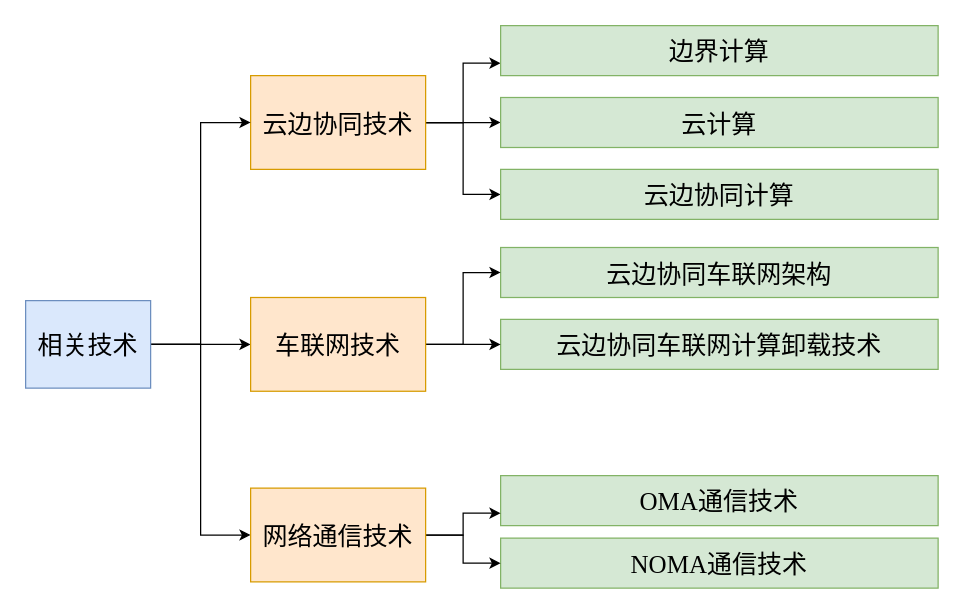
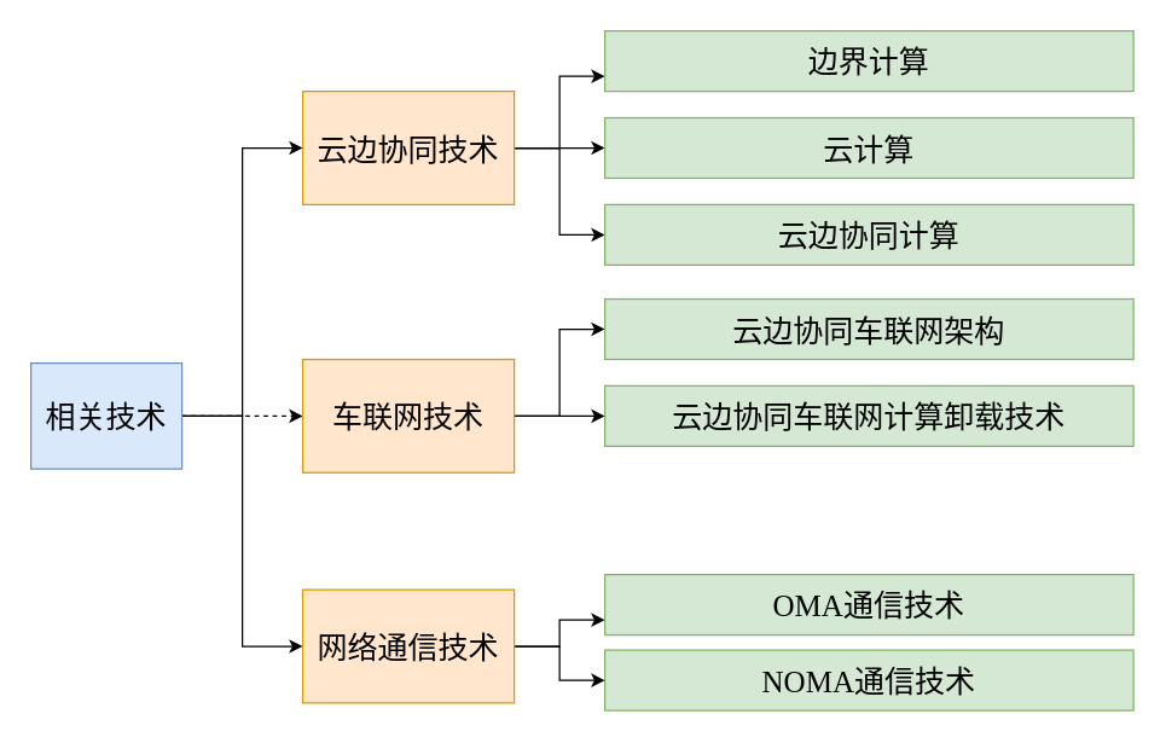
  <mxCell id="0" />
  <mxCell id="1" parent="0" />
  <mxCell id="2" style="edgeStyle=orthogonalEdgeStyle;rounded=0;orthogonalLoop=1;jettySize=auto;html=1;exitX=1;exitY=0.5;exitDx=0;exitDy=0;entryX=0;entryY=0.5;entryDx=0;entryDy=0;" parent="1" source="5" target="10" edge="1"><mxGeometry relative="1" as="geometry" /></mxCell>
  <mxCell id="3" style="edgeStyle=orthogonalEdgeStyle;rounded=0;orthogonalLoop=1;jettySize=auto;html=1;exitX=1;exitY=0.5;exitDx=0;exitDy=0;entryX=0;entryY=0.5;entryDx=0;entryDy=0;" parent="1" source="5" target="12" edge="1"><mxGeometry relative="1" as="geometry" /></mxCell>
  <mxCell id="4" style="edgeStyle=orthogonalEdgeStyle;rounded=0;orthogonalLoop=1;jettySize=auto;html=1;exitX=1;exitY=0.5;exitDx=0;exitDy=0;entryX=0;entryY=0.75;entryDx=0;entryDy=0;" parent="1" source="5" target="11" edge="1"><mxGeometry relative="1" as="geometry" /></mxCell>
  <mxCell id="5" value="&lt;p class=&quot;MsoNormal&quot;&gt;&lt;span style=&quot;font-family: 宋体; font-size: 20px;&quot;&gt;云边协同技术&lt;/span&gt;&lt;/p&gt;" style="rounded=0;whiteSpace=wrap;html=1;fillColor=#ffe6cc;strokeColor=#d79b00;" parent="1" vertex="1"><mxGeometry x="200" y="60" width="140" height="75" as="geometry" /></mxCell>
- <mxCell id="6" style="edgeStyle=orthogonalEdgeStyle;rounded=0;orthogonalLoop=1;jettySize=auto;html=1;entryX=0;entryY=0.5;entryDx=0;entryDy=0;" parent="1" source="9" target="22" edge="1"><mxGeometry relative="1" as="geometry" /></mxCell>
+ <mxCell id="6" style="edgeStyle=orthogonalEdgeStyle;rounded=0;orthogonalLoop=1;jettySize=auto;html=1;entryX=0;entryY=0.5;entryDx=0;entryDy=0;dashed=1;" parent="1" source="9" target="22" edge="1"><mxGeometry relative="1" as="geometry" /></mxCell>
  <mxCell id="7" style="edgeStyle=orthogonalEdgeStyle;rounded=0;orthogonalLoop=1;jettySize=auto;html=1;entryX=0;entryY=0.5;entryDx=0;entryDy=0;" parent="1" source="9" target="5" edge="1"><mxGeometry relative="1" as="geometry" /></mxCell>
  <mxCell id="8" style="edgeStyle=orthogonalEdgeStyle;rounded=0;orthogonalLoop=1;jettySize=auto;html=1;entryX=0;entryY=0.5;entryDx=0;entryDy=0;" parent="1" source="9" target="19" edge="1"><mxGeometry relative="1" as="geometry" /></mxCell>
  <mxCell id="9" value="&lt;span style=&quot;font-family: 宋体; font-size: 20px;&quot;&gt;相关技术&lt;/span&gt;" style="rounded=0;whiteSpace=wrap;html=1;fillColor=#dae8fc;strokeColor=#6c8ebf;" parent="1" vertex="1"><mxGeometry y="240" width="100" height="70" as="geometry" x="20" /></mxCell>
  <mxCell id="10" value="&lt;span style=&quot;font-family: 宋体; font-size: 20px;&quot;&gt;云计算&lt;/span&gt;" style="rounded=0;whiteSpace=wrap;html=1;fillColor=#d5e8d4;strokeColor=#82b366;" parent="1" vertex="1"><mxGeometry x="400" y="77.5" width="350" height="40" as="geometry" /></mxCell>
  <mxCell id="11" value="&lt;p class=&quot;MsoNormal&quot;&gt;&lt;span style=&quot;font-size: 20px;&quot;&gt;&lt;font style=&quot;vertical-align: inherit;&quot;&gt;&lt;font face=&quot;宋体&quot; style=&quot;vertical-align: inherit;&quot;&gt;边界计算&lt;/font&gt;&lt;/font&gt;&lt;/span&gt;&lt;/p&gt;" style="rounded=0;whiteSpace=wrap;html=1;fillColor=#d5e8d4;strokeColor=#82b366;" parent="1" vertex="1"><mxGeometry x="400" y="20" width="350" height="40" as="geometry" /></mxCell>
  <mxCell id="12" value="&lt;span style=&quot;font-family: 宋体; font-size: 20px;&quot;&gt;云边协同&lt;/span&gt;&lt;span style=&quot;font-family: 宋体; font-size: 20px;&quot;&gt;计算&lt;/span&gt;" style="rounded=0;whiteSpace=wrap;html=1;fillColor=#d5e8d4;strokeColor=#82b366;" parent="1" vertex="1"><mxGeometry x="400" y="135" width="350" height="40" as="geometry" /></mxCell>
  <mxCell id="13" value="&lt;span style=&quot;font-family: 宋体; font-size: 20px;&quot;&gt;云边协同车联网架构&lt;/span&gt;" style="rounded=0;whiteSpace=wrap;html=1;fillColor=#d5e8d4;strokeColor=#82b366;" parent="1" vertex="1"><mxGeometry x="400" y="197.5" width="350" height="40" as="geometry" /></mxCell>
  <mxCell id="14" value="&lt;p class=&quot;MsoNormal&quot;&gt;&lt;span style=&quot;font-family: 宋体; font-size: 20px;&quot;&gt;云边协同车联网计算卸载技术&lt;/span&gt;&lt;/p&gt;" style="rounded=0;whiteSpace=wrap;html=1;fillColor=#d5e8d4;strokeColor=#82b366;" parent="1" vertex="1"><mxGeometry x="400" y="255" width="350" height="40" as="geometry" /></mxCell>
  <mxCell id="15" value="&lt;p class=&quot;MsoNormal&quot;&gt;&lt;span style=&quot;font-size: 20px;&quot;&gt;&lt;font face=&quot;Times New Roman&quot;&gt;OMA&lt;/font&gt;&lt;/span&gt;&lt;span style=&quot;font-family: 宋体; font-size: 20px;&quot;&gt;通信技术&lt;/span&gt;&lt;/p&gt;" style="rounded=0;whiteSpace=wrap;html=1;fillColor=#d5e8d4;strokeColor=#82b366;" parent="1" vertex="1"><mxGeometry x="400" y="380" width="350" height="40" as="geometry" /></mxCell>
  <mxCell id="16" value="&lt;p class=&quot;MsoNormal&quot;&gt;&lt;span style=&quot;font-size: 20px;&quot;&gt;&lt;font face=&quot;Times New Roman&quot;&gt;NOMA&lt;/font&gt;&lt;/span&gt;&lt;span style=&quot;font-family: 宋体; font-size: 20px;&quot;&gt;通信技术&lt;/span&gt;&lt;/p&gt;" style="rounded=0;whiteSpace=wrap;html=1;fillColor=#d5e8d4;strokeColor=#82b366;" parent="1" vertex="1"><mxGeometry x="400" y="430" width="350" height="40" as="geometry" /></mxCell>
  <mxCell id="17" style="edgeStyle=orthogonalEdgeStyle;rounded=0;orthogonalLoop=1;jettySize=auto;html=1;exitX=1;exitY=0.5;exitDx=0;exitDy=0;entryX=0;entryY=0.75;entryDx=0;entryDy=0;" parent="1" source="19" target="15" edge="1"><mxGeometry relative="1" as="geometry" /></mxCell>
  <mxCell id="18" style="edgeStyle=orthogonalEdgeStyle;rounded=0;orthogonalLoop=1;jettySize=auto;html=1;exitX=1;exitY=0.5;exitDx=0;exitDy=0;" parent="1" source="19" target="16" edge="1"><mxGeometry relative="1" as="geometry" /></mxCell>
  <mxCell id="19" value="&lt;p class=&quot;MsoNormal&quot;&gt;&lt;span style=&quot;font-family: 宋体; font-size: 20px;&quot;&gt;网络通信技术&lt;/span&gt;&lt;/p&gt;" style="rounded=0;whiteSpace=wrap;html=1;fillColor=#ffe6cc;strokeColor=#d79b00;" parent="1" vertex="1"><mxGeometry x="200" y="390" width="140" height="75" as="geometry" /></mxCell>
  <mxCell id="20" style="edgeStyle=orthogonalEdgeStyle;rounded=0;orthogonalLoop=1;jettySize=auto;html=1;exitX=1;exitY=0.5;exitDx=0;exitDy=0;entryX=0;entryY=0.5;entryDx=0;entryDy=0;" parent="1" source="22" target="14" edge="1"><mxGeometry relative="1" as="geometry" /></mxCell>
  <mxCell id="21" style="edgeStyle=orthogonalEdgeStyle;rounded=0;orthogonalLoop=1;jettySize=auto;html=1;exitX=1;exitY=0.5;exitDx=0;exitDy=0;entryX=0;entryY=0.5;entryDx=0;entryDy=0;" parent="1" source="22" target="13" edge="1"><mxGeometry relative="1" as="geometry" /></mxCell>
  <mxCell id="22" value="&lt;p class=&quot;MsoNormal&quot;&gt;&lt;span style=&quot;font-family: 宋体; font-size: 20px;&quot;&gt;车联网技术&lt;/span&gt;&lt;/p&gt;" style="rounded=0;whiteSpace=wrap;html=1;fillColor=#ffe6cc;strokeColor=#d79b00;" parent="1" vertex="1"><mxGeometry x="200" y="237.5" width="140" height="75" as="geometry" /></mxCell>
